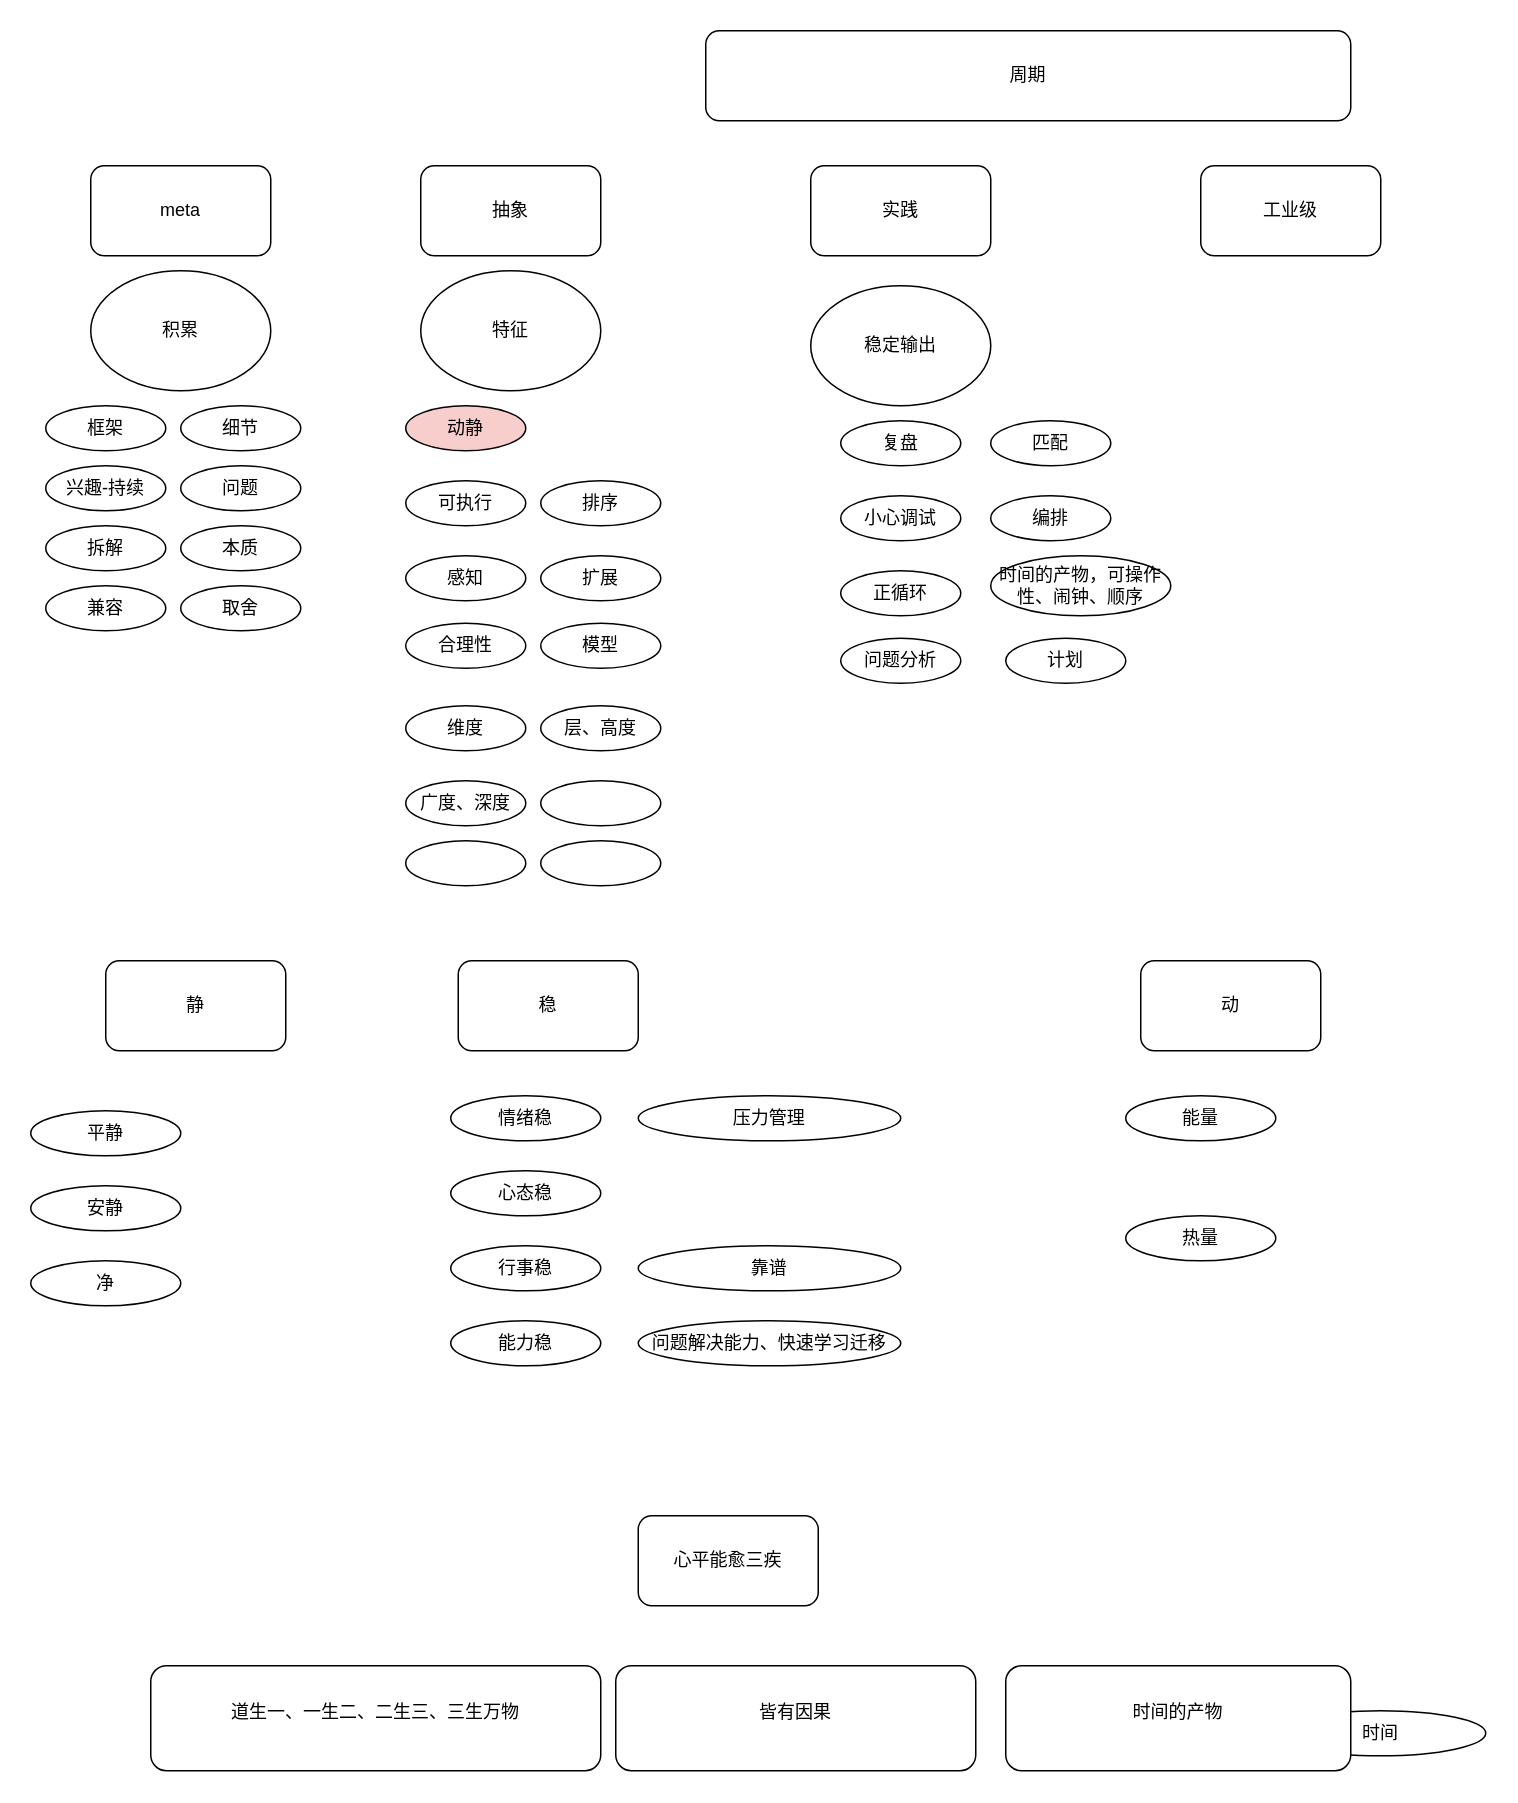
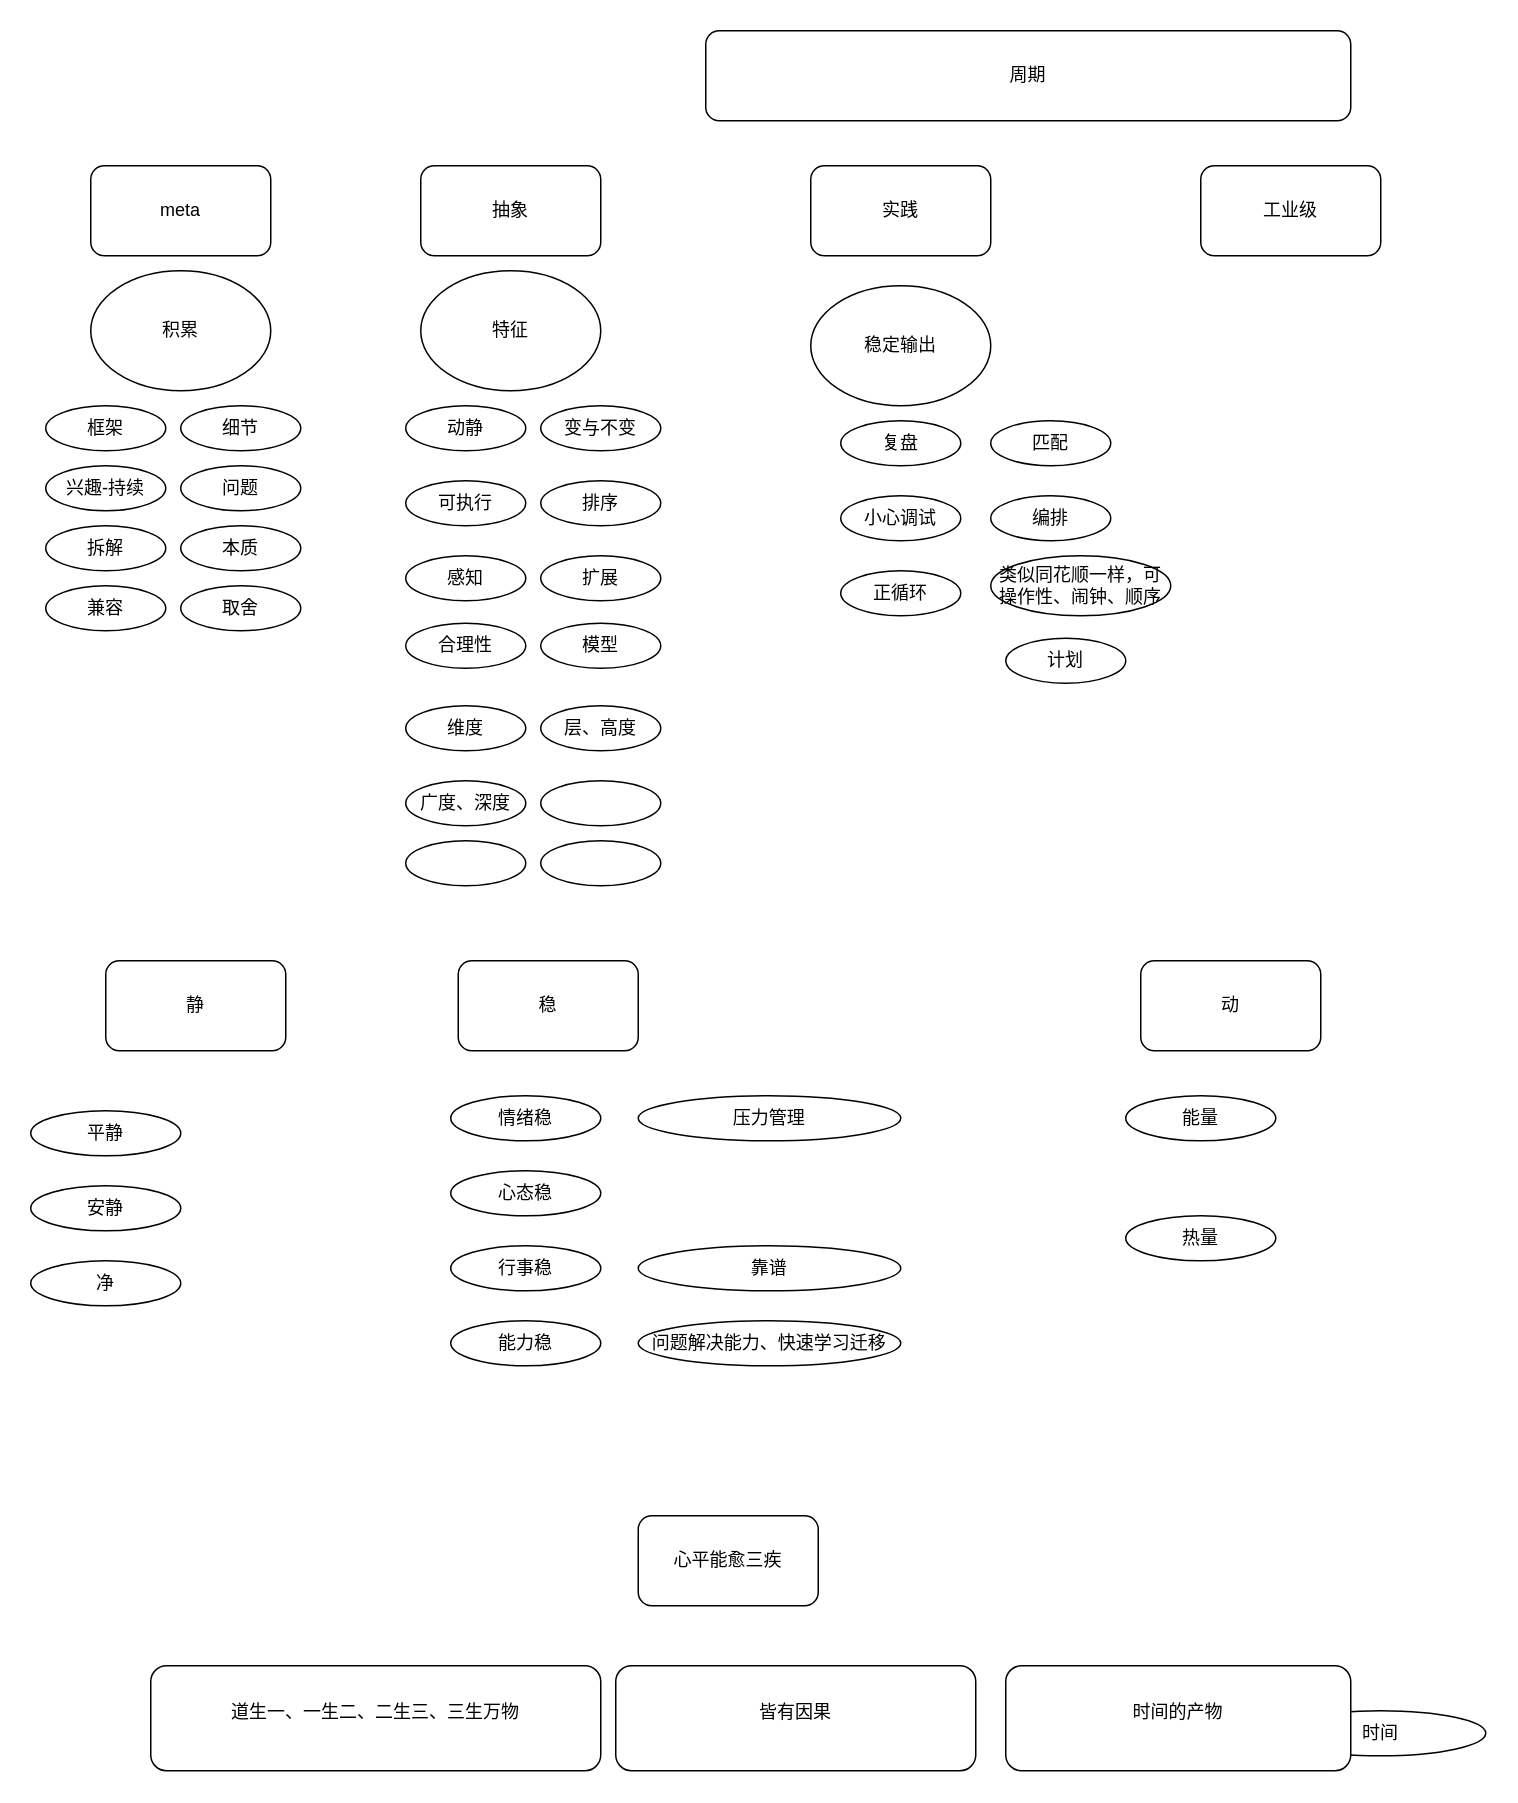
  <mxCell id="0" />
  <mxCell id="1" parent="0" />
  <mxCell id="2" value="抽象" style="rounded=1;whiteSpace=wrap;html=1;" vertex="1" parent="1"><mxGeometry x="280" y="110" width="120" height="60" as="geometry" /></mxCell>
  <mxCell id="3" value="实践" style="rounded=1;whiteSpace=wrap;html=1;" vertex="1" parent="1"><mxGeometry x="540" y="110" width="120" height="60" as="geometry" /></mxCell>
  <mxCell id="4" value="稳定输出" style="ellipse;whiteSpace=wrap;html=1;" vertex="1" parent="1"><mxGeometry x="540" y="190" width="120" height="80" as="geometry" /></mxCell>
  <mxCell id="5" value="特征" style="ellipse;whiteSpace=wrap;html=1;" vertex="1" parent="1"><mxGeometry x="280" y="180" width="120" height="80" as="geometry" /></mxCell>
- <mxCell id="6" value="动静" style="ellipse;whiteSpace=wrap;html=1;fillColor=#f8cecc;" vertex="1" parent="1"><mxGeometry x="270" y="270" width="80" height="30" as="geometry" /></mxCell>
+ <mxCell id="6" value="动静" style="ellipse;whiteSpace=wrap;html=1;" vertex="1" parent="1"><mxGeometry x="270" y="270" width="80" height="30" as="geometry" /></mxCell>
+ <mxCell id="7" value="变与不变" style="ellipse;whiteSpace=wrap;html=1;" vertex="1" parent="1"><mxGeometry x="360" y="270" width="80" height="30" as="geometry" /></mxCell>
  <mxCell id="8" value="可执行" style="ellipse;whiteSpace=wrap;html=1;" vertex="1" parent="1"><mxGeometry x="270" y="320" width="80" height="30" as="geometry" /></mxCell>
  <mxCell id="9" value="排序" style="ellipse;whiteSpace=wrap;html=1;" vertex="1" parent="1"><mxGeometry x="360" y="320" width="80" height="30" as="geometry" /></mxCell>
  <mxCell id="10" value="感知" style="ellipse;whiteSpace=wrap;html=1;" vertex="1" parent="1"><mxGeometry x="270" y="370" width="80" height="30" as="geometry" /></mxCell>
  <mxCell id="11" value="扩展" style="ellipse;whiteSpace=wrap;html=1;" vertex="1" parent="1"><mxGeometry x="360" y="370" width="80" height="30" as="geometry" /></mxCell>
  <mxCell id="12" value="合理性" style="ellipse;whiteSpace=wrap;html=1;" vertex="1" parent="1"><mxGeometry x="270" y="415" width="80" height="30" as="geometry" /></mxCell>
  <mxCell id="13" value="模型" style="ellipse;whiteSpace=wrap;html=1;" vertex="1" parent="1"><mxGeometry x="360" y="415" width="80" height="30" as="geometry" /></mxCell>
  <mxCell id="14" value="维度" style="ellipse;whiteSpace=wrap;html=1;" vertex="1" parent="1"><mxGeometry x="270" y="470" width="80" height="30" as="geometry" /></mxCell>
  <mxCell id="15" value="层、高度" style="ellipse;whiteSpace=wrap;html=1;" vertex="1" parent="1"><mxGeometry x="360" y="470" width="80" height="30" as="geometry" /></mxCell>
  <mxCell id="16" value="广度、深度" style="ellipse;whiteSpace=wrap;html=1;" vertex="1" parent="1"><mxGeometry x="270" y="520" width="80" height="30" as="geometry" /></mxCell>
  <mxCell id="17" value="" style="ellipse;whiteSpace=wrap;html=1;" vertex="1" parent="1"><mxGeometry x="360" y="520" width="80" height="30" as="geometry" /></mxCell>
  <mxCell id="18" value="" style="ellipse;whiteSpace=wrap;html=1;" vertex="1" parent="1"><mxGeometry x="270" y="560" width="80" height="30" as="geometry" /></mxCell>
  <mxCell id="19" value="" style="ellipse;whiteSpace=wrap;html=1;" vertex="1" parent="1"><mxGeometry x="360" y="560" width="80" height="30" as="geometry" /></mxCell>
  <mxCell id="20" value="复盘" style="ellipse;whiteSpace=wrap;html=1;" vertex="1" parent="1"><mxGeometry x="560" y="280" width="80" height="30" as="geometry" /></mxCell>
  <mxCell id="21" value="小心调试" style="ellipse;whiteSpace=wrap;html=1;" vertex="1" parent="1"><mxGeometry x="560" y="330" width="80" height="30" as="geometry" /></mxCell>
  <mxCell id="22" value="正循环" style="ellipse;whiteSpace=wrap;html=1;" vertex="1" parent="1"><mxGeometry x="560" y="380" width="80" height="30" as="geometry" /></mxCell>
  <mxCell id="23" value="时间" style="ellipse;whiteSpace=wrap;html=1;" vertex="1" parent="1"><mxGeometry x="850" y="1140" width="140" height="30" as="geometry" /></mxCell>
  <mxCell id="24" value="meta" style="rounded=1;whiteSpace=wrap;html=1;" vertex="1" parent="1"><mxGeometry x="60" y="110" width="120" height="60" as="geometry" /></mxCell>
  <mxCell id="25" value="积累" style="ellipse;whiteSpace=wrap;html=1;" vertex="1" parent="1"><mxGeometry x="60" y="180" width="120" height="80" as="geometry" /></mxCell>
- <mxCell id="26" value="问题分析" style="ellipse;whiteSpace=wrap;html=1;" vertex="1" parent="1"><mxGeometry x="560" y="425" width="80" height="30" as="geometry" /></mxCell>
  <mxCell id="27" value="匹配" style="ellipse;whiteSpace=wrap;html=1;" vertex="1" parent="1"><mxGeometry x="660" y="280" width="80" height="30" as="geometry" /></mxCell>
  <mxCell id="28" value="编排" style="ellipse;whiteSpace=wrap;html=1;" vertex="1" parent="1"><mxGeometry x="660" y="330" width="80" height="30" as="geometry" /></mxCell>
- <mxCell id="29" value="时间的产物，可操作性、闹钟、顺序" style="ellipse;whiteSpace=wrap;html=1;" vertex="1" parent="1"><mxGeometry x="660" y="370" width="120" height="40" as="geometry" /></mxCell>
+ <mxCell id="29" value="类似同花顺一样，可操作性、闹钟、顺序" style="ellipse;whiteSpace=wrap;html=1;" vertex="1" parent="1"><mxGeometry x="660" y="370" width="120" height="40" as="geometry" /></mxCell>
  <mxCell id="30" value="工业级" style="rounded=1;whiteSpace=wrap;html=1;" vertex="1" parent="1"><mxGeometry x="800" y="110" width="120" height="60" as="geometry" /></mxCell>
  <mxCell id="31" value="周期" style="rounded=1;whiteSpace=wrap;html=1;" vertex="1" parent="1"><mxGeometry x="470" y="20" width="430" height="60" as="geometry" /></mxCell>
  <mxCell id="32" value="框架" style="ellipse;whiteSpace=wrap;html=1;" vertex="1" parent="1"><mxGeometry x="30" y="270" width="80" height="30" as="geometry" /></mxCell>
  <mxCell id="33" value="细节" style="ellipse;whiteSpace=wrap;html=1;" vertex="1" parent="1"><mxGeometry x="120" y="270" width="80" height="30" as="geometry" /></mxCell>
  <mxCell id="34" value="兴趣-持续" style="ellipse;whiteSpace=wrap;html=1;" vertex="1" parent="1"><mxGeometry x="30" y="310" width="80" height="30" as="geometry" /></mxCell>
  <mxCell id="35" value="计划" style="ellipse;whiteSpace=wrap;html=1;" vertex="1" parent="1"><mxGeometry x="670" y="425" width="80" height="30" as="geometry" /></mxCell>
  <mxCell id="36" value="问题" style="ellipse;whiteSpace=wrap;html=1;" vertex="1" parent="1"><mxGeometry x="120" y="310" width="80" height="30" as="geometry" /></mxCell>
  <mxCell id="37" value="本质" style="ellipse;whiteSpace=wrap;html=1;" vertex="1" parent="1"><mxGeometry x="120" y="350" width="80" height="30" as="geometry" /></mxCell>
  <mxCell id="38" value="拆解" style="ellipse;whiteSpace=wrap;html=1;" vertex="1" parent="1"><mxGeometry x="30" y="350" width="80" height="30" as="geometry" /></mxCell>
  <mxCell id="39" value="取舍" style="ellipse;whiteSpace=wrap;html=1;" vertex="1" parent="1"><mxGeometry x="120" y="390" width="80" height="30" as="geometry" /></mxCell>
  <mxCell id="40" value="兼容" style="ellipse;whiteSpace=wrap;html=1;" vertex="1" parent="1"><mxGeometry x="30" y="390" width="80" height="30" as="geometry" /></mxCell>
  <mxCell id="41" value="静" style="rounded=1;whiteSpace=wrap;html=1;" vertex="1" parent="1"><mxGeometry y="640" width="120" height="60" as="geometry" x="70" /></mxCell>
  <mxCell id="42" value="稳" style="rounded=1;whiteSpace=wrap;html=1;" vertex="1" parent="1"><mxGeometry x="305" y="640" width="120" height="60" as="geometry" /></mxCell>
  <mxCell id="43" value="净" style="ellipse;whiteSpace=wrap;html=1;" vertex="1" parent="1"><mxGeometry x="20" y="840" width="100" height="30" as="geometry" /></mxCell>
  <mxCell id="44" value="情绪稳" style="ellipse;whiteSpace=wrap;html=1;" vertex="1" parent="1"><mxGeometry x="300" y="730" width="100" height="30" as="geometry" /></mxCell>
  <mxCell id="45" value="心态稳" style="ellipse;whiteSpace=wrap;html=1;" vertex="1" parent="1"><mxGeometry x="300" y="780" width="100" height="30" as="geometry" /></mxCell>
  <mxCell id="46" value="行事稳" style="ellipse;whiteSpace=wrap;html=1;" vertex="1" parent="1"><mxGeometry x="300" y="830" width="100" height="30" as="geometry" /></mxCell>
  <mxCell id="47" value="能力稳" style="ellipse;whiteSpace=wrap;html=1;" vertex="1" parent="1"><mxGeometry x="300" y="880" width="100" height="30" as="geometry" /></mxCell>
  <mxCell id="48" value="&lt;div class=&quot;lake-content&quot;&gt;问题解决能力、快速学习迁移&lt;/div&gt;" style="ellipse;whiteSpace=wrap;html=1;" vertex="1" parent="1"><mxGeometry x="425" y="880" width="175" height="30" as="geometry" /></mxCell>
  <mxCell id="49" value="&lt;div class=&quot;lake-content&quot;&gt;&lt;div class=&quot;lake-content&quot;&gt;靠谱&lt;/div&gt;&lt;/div&gt;" style="ellipse;whiteSpace=wrap;html=1;" vertex="1" parent="1"><mxGeometry x="425" y="830" width="175" height="30" as="geometry" /></mxCell>
  <mxCell id="50" value="&lt;div class=&quot;lake-content&quot;&gt;&lt;div class=&quot;lake-content&quot;&gt;压力管理&lt;/div&gt;&lt;/div&gt;" style="ellipse;whiteSpace=wrap;html=1;" vertex="1" parent="1"><mxGeometry x="425" y="730" width="175" height="30" as="geometry" /></mxCell>
  <mxCell id="51" value="平静" style="ellipse;whiteSpace=wrap;html=1;" vertex="1" parent="1"><mxGeometry x="20" y="740" width="100" height="30" as="geometry" /></mxCell>
  <mxCell id="52" value="安静" style="ellipse;whiteSpace=wrap;html=1;" vertex="1" parent="1"><mxGeometry x="20" y="790" width="100" height="30" as="geometry" /></mxCell>
  <mxCell id="53" value="心平能愈三疾" style="rounded=1;whiteSpace=wrap;html=1;" vertex="1" parent="1"><mxGeometry x="425" y="1010" width="120" height="60" as="geometry" /></mxCell>
  <mxCell id="54" value="动" style="rounded=1;whiteSpace=wrap;html=1;" vertex="1" parent="1"><mxGeometry x="760" y="640" width="120" height="60" as="geometry" /></mxCell>
  <mxCell id="55" value="能量" style="ellipse;whiteSpace=wrap;html=1;" vertex="1" parent="1"><mxGeometry x="750" y="730" width="100" height="30" as="geometry" /></mxCell>
  <mxCell id="56" value="热量" style="ellipse;whiteSpace=wrap;html=1;" vertex="1" parent="1"><mxGeometry x="750" y="810" width="100" height="30" as="geometry" /></mxCell>
  <mxCell id="57" value="&lt;div class=&quot;lake-content&quot;&gt;&lt;p style=&quot;margin: 0; padding: 0; min-height: 24px&quot; class=&quot;ne-p&quot; id=&quot;u86e4640a&quot;&gt;道生一、一生二、二生三、三生万物&lt;/p&gt;&lt;/div&gt;" style="rounded=1;whiteSpace=wrap;html=1;" vertex="1" parent="1"><mxGeometry x="100" y="1110" width="300" height="70" as="geometry" /></mxCell>
  <mxCell id="58" value="&lt;div class=&quot;lake-content&quot;&gt;&lt;p style=&quot;margin: 0; padding: 0; min-height: 24px&quot; class=&quot;ne-p&quot; id=&quot;u86e4640a&quot;&gt;皆有因果&lt;/p&gt;&lt;/div&gt;" style="rounded=1;whiteSpace=wrap;html=1;" vertex="1" parent="1"><mxGeometry x="410" y="1110" width="240" height="70" as="geometry" /></mxCell>
  <mxCell id="59" value="&lt;div class=&quot;lake-content&quot;&gt;&lt;p style=&quot;margin: 0; padding: 0; min-height: 24px&quot; class=&quot;ne-p&quot; id=&quot;u86e4640a&quot;&gt;时间的产物&lt;/p&gt;&lt;/div&gt;" style="rounded=1;whiteSpace=wrap;html=1;" vertex="1" parent="1"><mxGeometry x="670" y="1110" width="230" height="70" as="geometry" /></mxCell>
